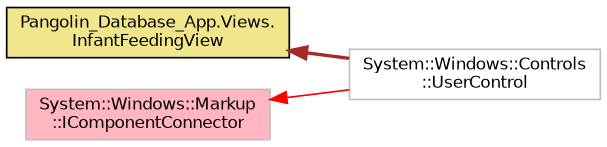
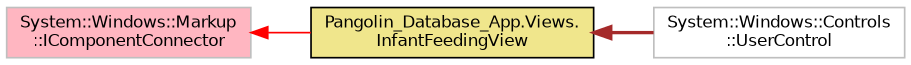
  digraph {
    rankdir=LR
    node [color=grey75 fontname=Helvetica fontsize=10 shape=record style=filled]
    edge [dir=back fontname=Helvetica fontsize=10 labelfontname=Helvetica labelfontsize=10]
    n1 [color=black fillcolor=khaki fontcolor=black height=0.2 label="Pangolin_Database_App.Views.\lInfantFeedingView" width=0.4]
    n2 [fillcolor=white height=0.2 label="System::Windows::Controls\l::UserControl" width=0.4]
    n3 [fillcolor=lightpink height=0.2 label="System::Windows::Markup\l::IComponentConnector" width=0.4]
    n1 -> n2 [color=brown style=bold]
-   n3 -> n2 [color=red style=solid]
+   n3 -> n1 [color=red style=solid]
  }
